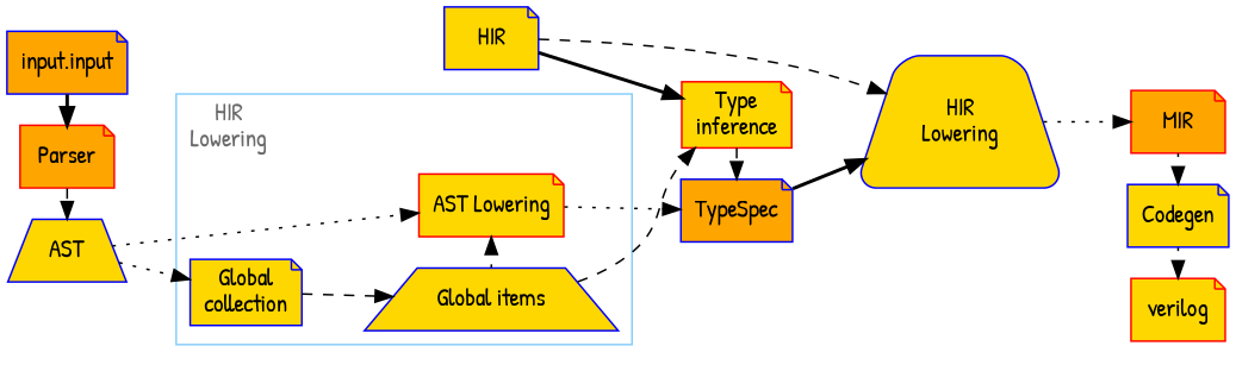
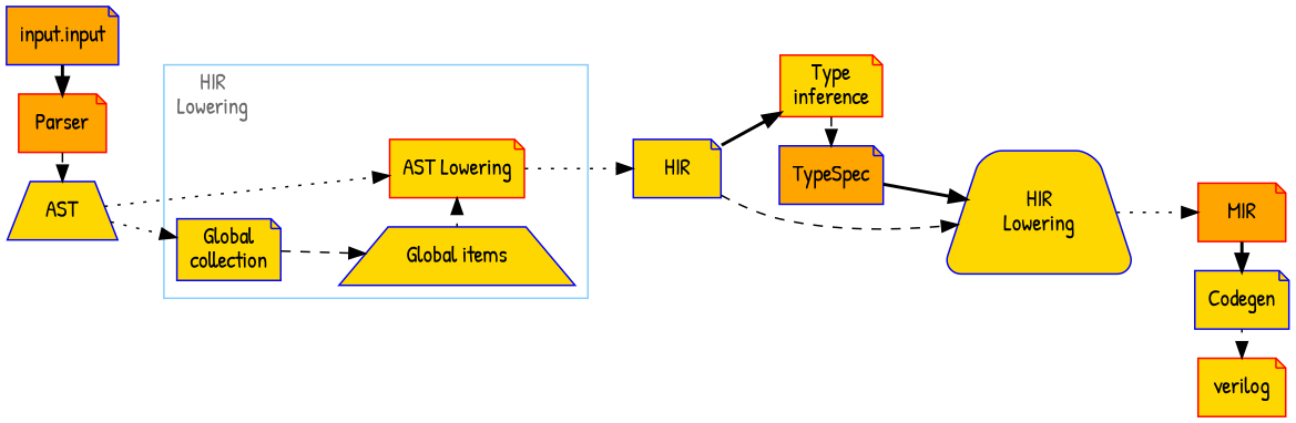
  digraph {
    fontname="Patrick Hand"
    rankdir=LR
    node [color=blue fillcolor=gold fontname="Patrick Hand" shape=note style="rounded,filled"]
    edge [fontname="Patrick Hand" style=dotted]
    n1 [color=red label="Type\ninference"]
    TypeSpec [fillcolor=orange style=filled]
    MIR [color=red fillcolor=orange style=filled]
    Codegen
    verilog [color=red style=filled]
    n6 [fillcolor=orange label="input.input"]
    Parser [color=red fillcolor=orange]
    AST [shape=trapezium style=filled]
    n9 [color=red label="AST Lowering"]
    n10 [label="Global items" shape=trapezium style=filled]
    n11 [label="Global\ncollection"]
    n12 [label="HIR\nLowering" shape=trapezium]
    HIR [style=filled]
    subgraph sub_1 {
      rank=same
      n1
      TypeSpec
    }
    subgraph sub_2 {
      rank=same
      MIR
      Codegen
      verilog
    }
    subgraph sub_3 {
      rank=same
      n6
      Parser
      AST
    }
    subgraph cluster_4 {
      color=lightskyblue
      fontcolor=dimgray
      label="HIR\nLowering"
      labeljust=l
      n11
      subgraph sub_5 {
        color=lightskyblue
        fontcolor=dimgray
        label="HIR\nLowering"
        labeljust=l
        rank=same
        n9
        n10
      }
    }
    n1 -> TypeSpec [style=dashed]
    TypeSpec -> n12 [style=bold]
-   MIR -> Codegen
+   MIR -> Codegen [style=bold]
    Codegen -> verilog
    n6 -> Parser [style=bold]
    Parser -> AST [style=dashed]
    AST -> n9
    AST -> n11
-   n9 -> TypeSpec
-   n10 -> n1 [style=dashed]
+   n9 -> HIR
    n10 -> n9
    n11 -> n10 [style=dashed]
    n12 -> MIR
    HIR -> n1 [style=bold]
    HIR -> n12 [style=dashed]
  }
